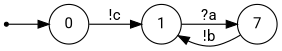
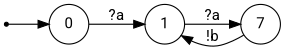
  digraph {
    fontname=Roboto
    rankdir=LR
    node [fontname=Roboto shape=circle]
    edge [fontname=Roboto]
    ENTRY [shape=point]
    0
    1
    n4 [label=7]
    ENTRY -> 0
-   0 -> 1 [label="!c"]
+   0 -> 1 [label="?a"]
    1 -> n4 [label="?a"]
    n4 -> 1 [label="!b"]
  }
